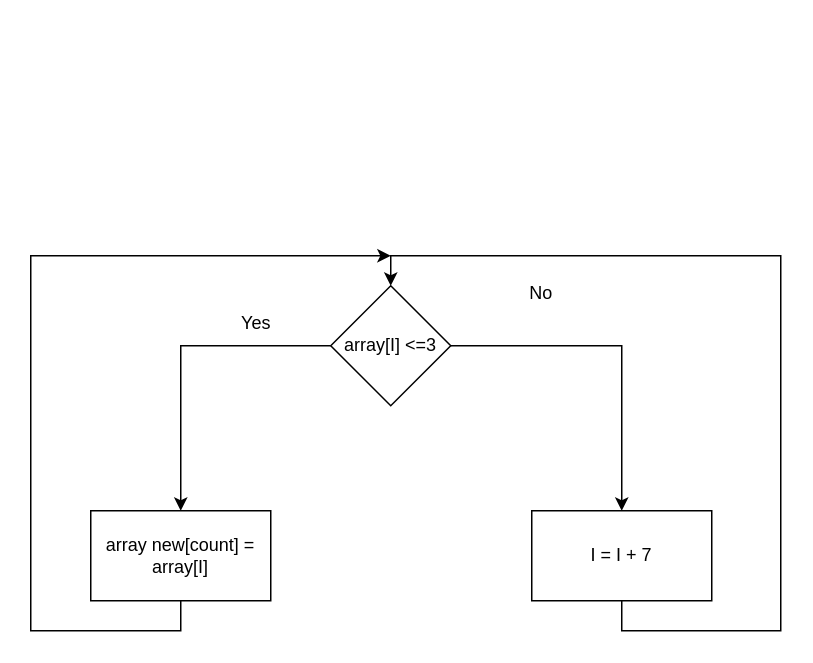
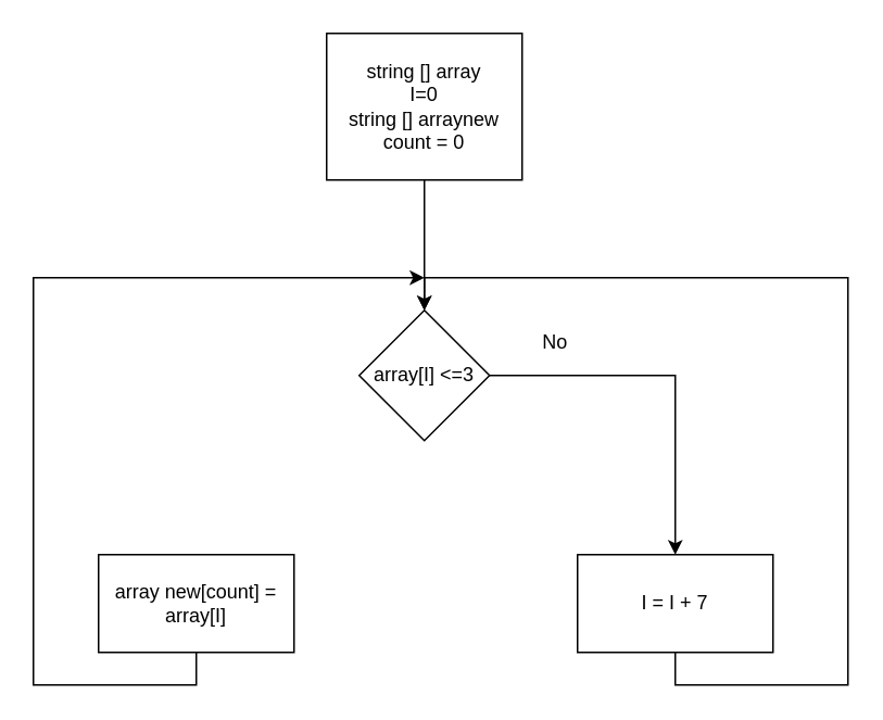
  <mxCell id="0" />
  <mxCell id="1" parent="0" />
- <mxCell id="4" style="edgeStyle=orthogonalEdgeStyle;rounded=0;orthogonalLoop=1;jettySize=auto;html=1;exitX=0;exitY=0.5;exitDx=0;exitDy=0;entryX=0.5;entryY=0;entryDx=0;entryDy=0;" edge="1" parent="1" source="6" target="8"><mxGeometry relative="1" as="geometry" /></mxCell>
+ <mxCell id="2" style="edgeStyle=orthogonalEdgeStyle;rounded=0;orthogonalLoop=1;jettySize=auto;html=1;exitX=0.5;exitY=1;exitDx=0;exitDy=0;entryX=0.5;entryY=0;entryDx=0;entryDy=0;" edge="1" parent="1" source="3" target="6"><mxGeometry relative="1" as="geometry" /></mxCell>
+ <mxCell id="3" value="string [] array&lt;br&gt;I=0&lt;br&gt;string [] arraynew&lt;br&gt;count = 0" style="rounded=0;whiteSpace=wrap;html=1;" vertex="1" parent="1"><mxGeometry x="200" y="20" width="120" height="90" as="geometry" /></mxCell>
  <mxCell id="5" style="edgeStyle=orthogonalEdgeStyle;rounded=0;orthogonalLoop=1;jettySize=auto;html=1;exitX=1;exitY=0.5;exitDx=0;exitDy=0;entryX=0.5;entryY=0;entryDx=0;entryDy=0;" edge="1" parent="1" source="6" target="11"><mxGeometry relative="1" as="geometry" /></mxCell>
  <mxCell id="6" value="array[I] &amp;lt;=3" style="rhombus;whiteSpace=wrap;html=1;" vertex="1" parent="1"><mxGeometry x="220" y="190" width="80" height="80" as="geometry" /></mxCell>
  <mxCell id="7" style="edgeStyle=orthogonalEdgeStyle;rounded=0;orthogonalLoop=1;jettySize=auto;html=1;exitX=0.5;exitY=1;exitDx=0;exitDy=0;" edge="1" parent="1" source="8"><mxGeometry relative="1" as="geometry"><mxPoint x="260" y="170" as="targetPoint" /><Array as="points"><mxPoint x="120" y="420" /><mxPoint x="20" y="420" /><mxPoint x="20" y="170" /></Array></mxGeometry></mxCell>
  <mxCell id="8" value="array new[count] = array[I]" style="rounded=0;whiteSpace=wrap;html=1;" vertex="1" parent="1"><mxGeometry x="60" y="340" width="120" height="60" as="geometry" /></mxCell>
- <mxCell id="9" value="Yes" style="text;html=1;align=center;verticalAlign=middle;resizable=0;points=[];autosize=1;strokeColor=none;fillColor=none;" vertex="1" parent="1"><mxGeometry x="150" y="200" width="40" height="30" as="geometry" /></mxCell>
  <mxCell id="10" style="edgeStyle=orthogonalEdgeStyle;rounded=0;orthogonalLoop=1;jettySize=auto;html=1;exitX=0.5;exitY=1;exitDx=0;exitDy=0;entryX=0.5;entryY=0;entryDx=0;entryDy=0;" edge="1" parent="1" source="11" target="6"><mxGeometry relative="1" as="geometry"><Array as="points"><mxPoint x="414" y="420" /><mxPoint x="520" y="420" /><mxPoint x="520" y="170" /><mxPoint x="260" y="170" /></Array></mxGeometry></mxCell>
  <mxCell id="11" value="I = I + 7" style="rounded=0;whiteSpace=wrap;html=1;" vertex="1" parent="1"><mxGeometry x="354" y="340" width="120" height="60" as="geometry" /></mxCell>
- <mxCell id="12" value="No" style="text;html=1;align=center;verticalAlign=middle;resizable=0;points=[];autosize=1;strokeColor=none;fillColor=none;" vertex="1" parent="1"><mxGeometry x="340" y="180" width="40" height="30" as="geometry" /></mxCell>
+ <mxCell id="12" value="No" style="text;html=1;align=center;verticalAlign=middle;resizable=0;points=[];autosize=1;strokeColor=none;fillColor=none;" vertex="1" parent="1"><mxGeometry x="320" y="195" width="40" height="30" as="geometry" /></mxCell>
